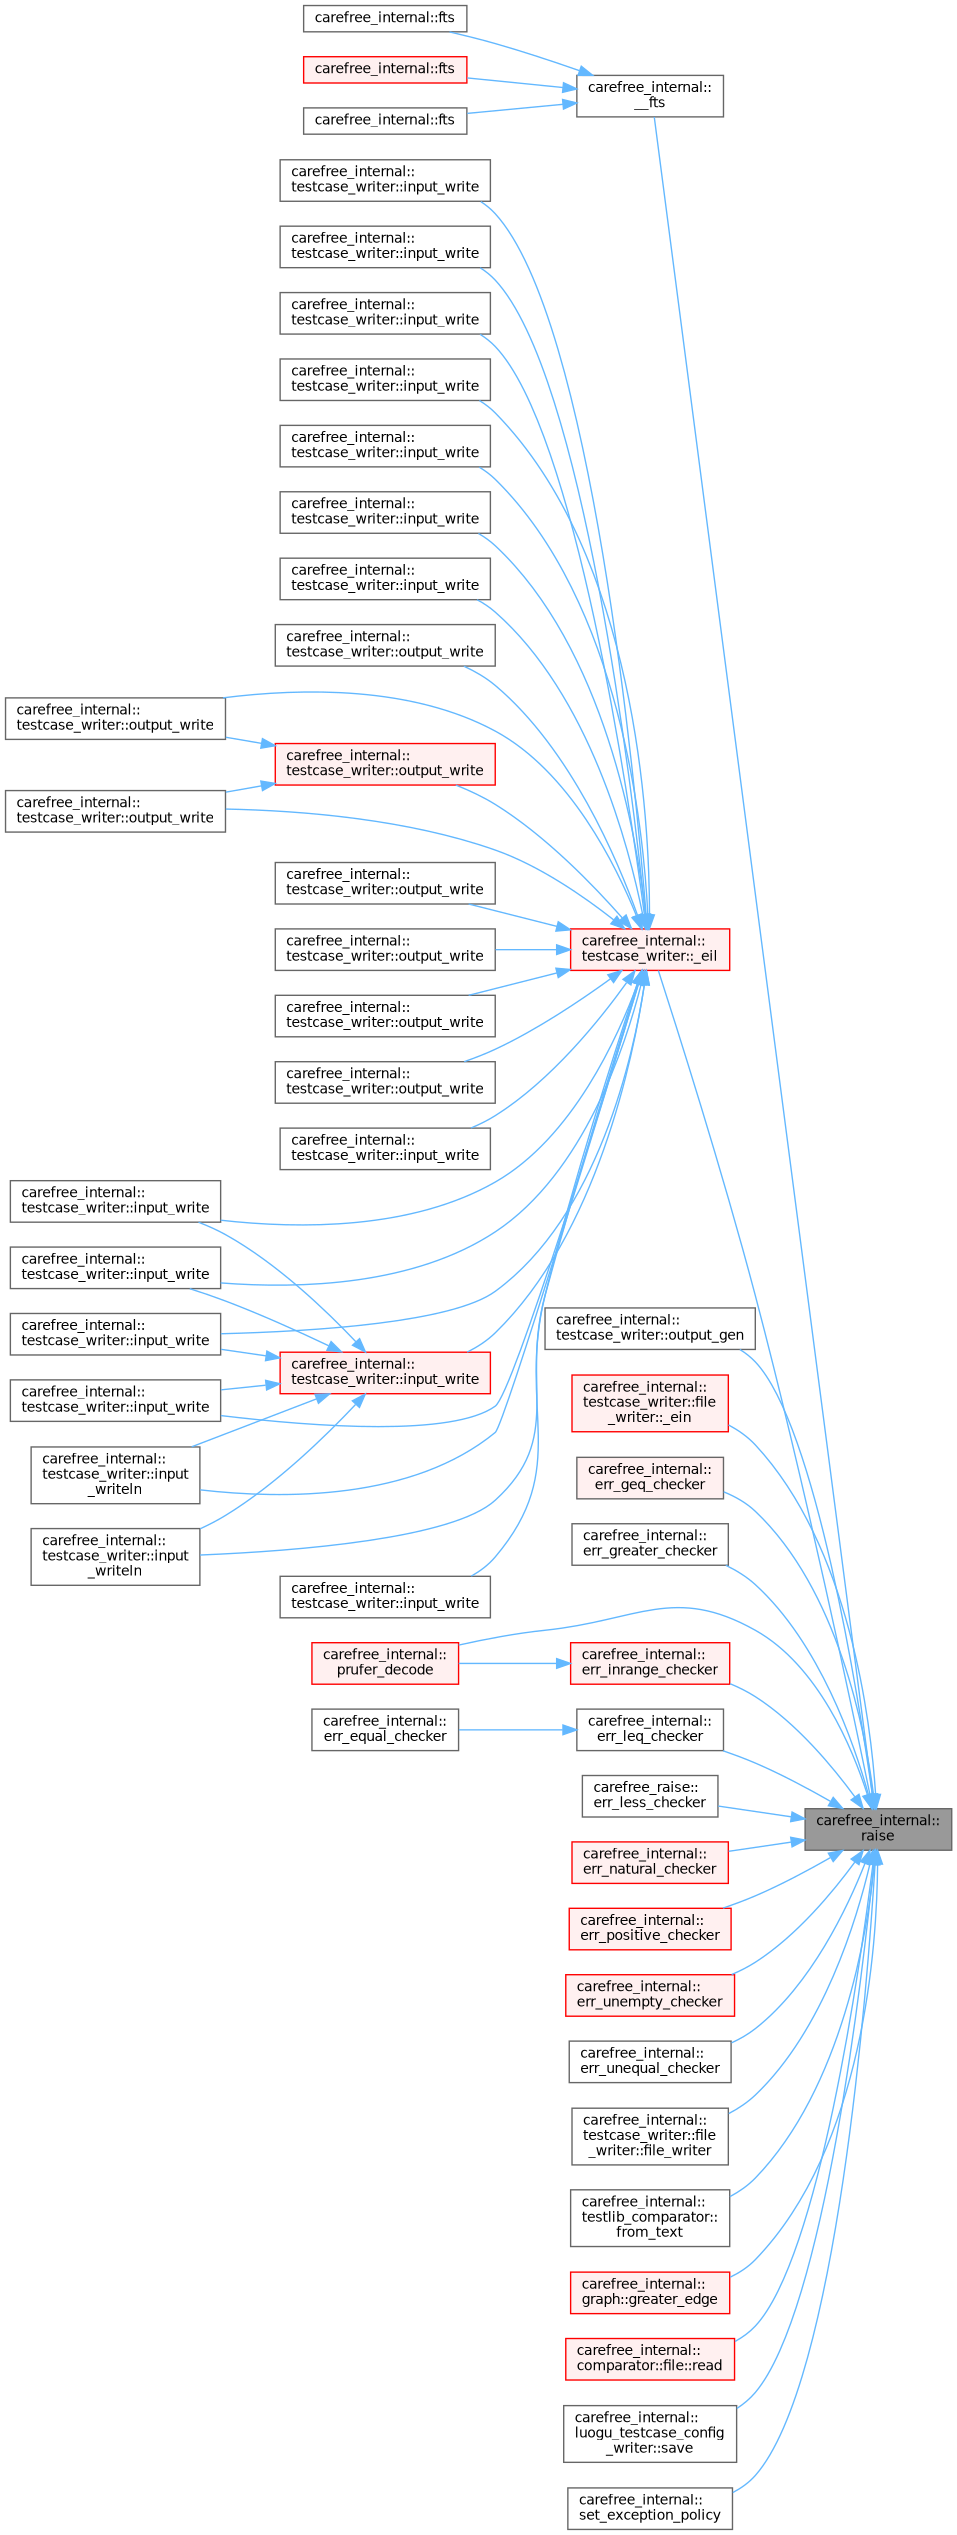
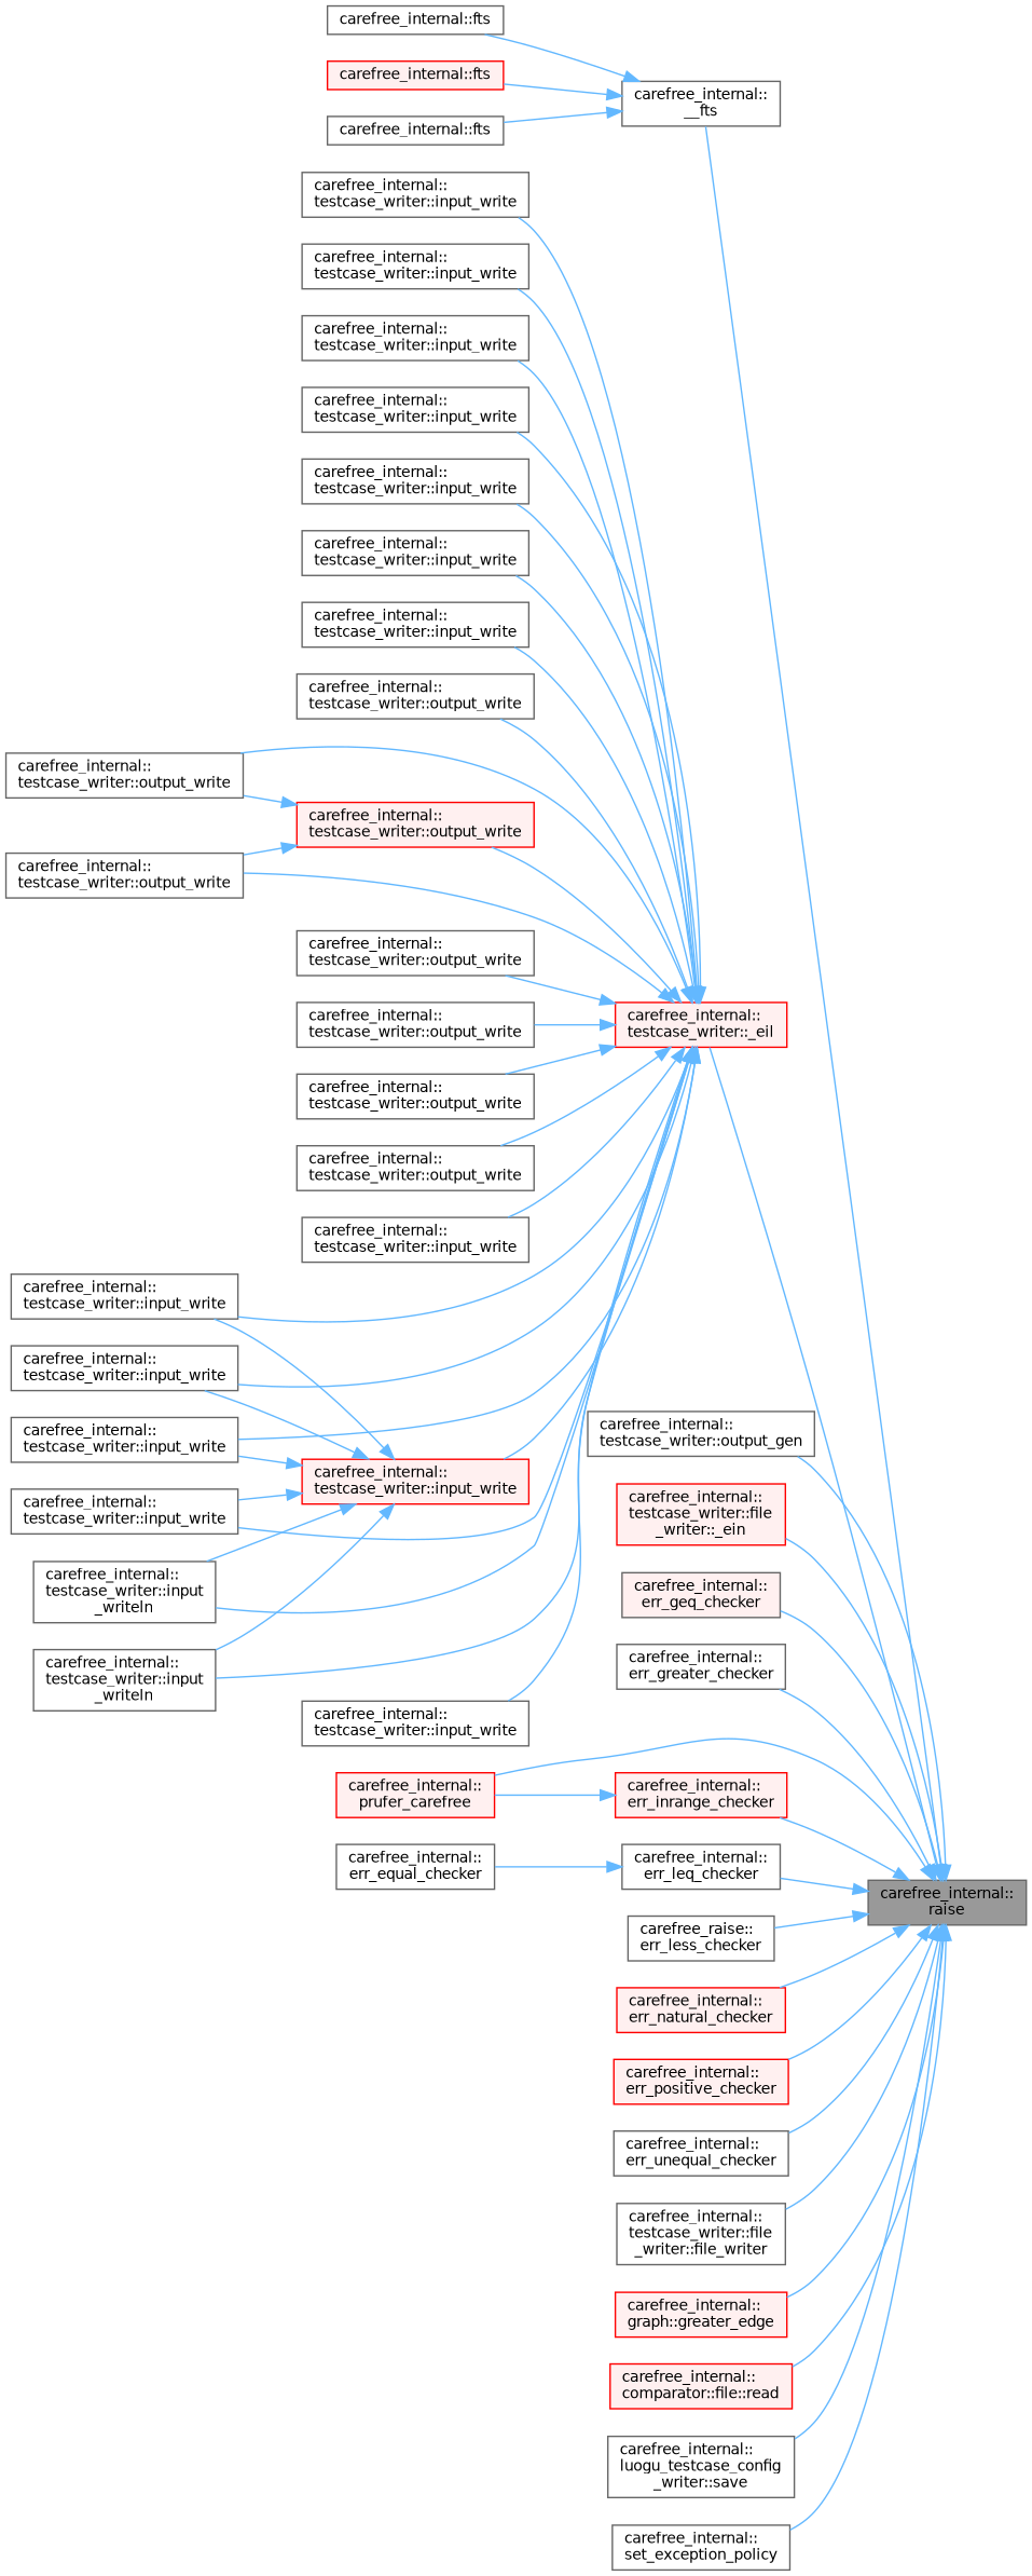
  digraph {
    rankdir=RL
    node [color=grey40 fillcolor=white fontname=Helvetica fontsize=10 shape=box style=filled]
    edge [color=steelblue1 dir=back fontname=Helvetica fontsize=10 labelfontname=Helvetica labelfontsize=10 style=solid]
    n1 [color=gray40 fillcolor=grey60 fontcolor=black height=0.2 label="carefree_internal::\lraise" width=0.4]
    n2 [height=0.2 label="carefree_internal::\l__fts" width=0.4]
    n3 [color=red fillcolor="#FFF0F0" height=0.2 label="carefree_internal::\ltestcase_writer::_eil" width=0.4]
    n4 [height=0.2 label="carefree_internal::\ltestcase_writer::output_gen" width=0.4]
    n5 [color=red fillcolor="#FFF0F0" height=0.2 label="carefree_internal::\ltestcase_writer::file\l_writer::_ein" width=0.4]
    n6 [fillcolor="#FFF0F0" height=0.2 label="carefree_internal::\lerr_geq_checker" width=0.4]
    n7 [height=0.2 label="carefree_internal::\lerr_greater_checker" width=0.4]
    n8 [color=red fillcolor="#FFF0F0" height=0.2 label="carefree_internal::\lerr_inrange_checker" width=0.4]
-   n9 [color=red fillcolor="#FFF0F0" height=0.2 label="carefree_internal::\lprufer_decode" width=0.4]
+   n9 [color=red fillcolor="#FFF0F0" height=0.2 label="carefree_internal::\lprufer_carefree" width=0.4]
    n10 [height=0.2 label="carefree_internal::\lerr_leq_checker" width=0.4]
    n11 [height=0.2 label="carefree_raise::\lerr_less_checker" width=0.4]
    n12 [color=red fillcolor="#FFF0F0" height=0.2 label="carefree_internal::\lerr_natural_checker" width=0.4]
    n13 [color=red fillcolor="#FFF0F0" height=0.2 label="carefree_internal::\lerr_positive_checker" width=0.4]
-   n14 [color=red fillcolor="#FFF0F0" height=0.2 label="carefree_internal::\lerr_unempty_checker" width=0.4]
    n15 [height=0.2 label="carefree_internal::\lerr_unequal_checker" width=0.4]
    n16 [height=0.2 label="carefree_internal::\ltestcase_writer::file\l_writer::file_writer" width=0.4]
-   n17 [height=0.2 label="carefree_internal::\ltestlib_comparator::\lfrom_text" width=0.4]
    n18 [color=red fillcolor="#FFF0F0" height=0.2 label="carefree_internal::\lgraph::greater_edge" width=0.4]
    n19 [color=red fillcolor="#FFF0F0" height=0.2 label="carefree_internal::\lcomparator::file::read" width=0.4]
    n20 [height=0.2 label="carefree_internal::\lluogu_testcase_config\l_writer::save" width=0.4]
    n21 [height=0.2 label="carefree_internal::\lset_exception_policy" width=0.4]
    n22 [height=0.2 label="carefree_internal::fts" width=0.4]
    n23 [color=red fillcolor="#FFF0F0" height=0.2 label="carefree_internal::fts" width=0.4]
    n24 [height=0.2 label="carefree_internal::fts" width=0.4]
    n25 [height=0.2 label="carefree_internal::\ltestcase_writer::input_write" width=0.4]
    n26 [color=red fillcolor="#FFF0F0" height=0.2 label="carefree_internal::\ltestcase_writer::input_write" width=0.4]
    n27 [height=0.2 label="carefree_internal::\ltestcase_writer::input_write" width=0.4]
    n28 [height=0.2 label="carefree_internal::\ltestcase_writer::input_write" width=0.4]
    n29 [height=0.2 label="carefree_internal::\ltestcase_writer::input_write" width=0.4]
    n30 [height=0.2 label="carefree_internal::\ltestcase_writer::input_write" width=0.4]
    n31 [height=0.2 label="carefree_internal::\ltestcase_writer::input\l_writeln" width=0.4]
    n32 [height=0.2 label="carefree_internal::\ltestcase_writer::input\l_writeln" width=0.4]
    n33 [height=0.2 label="carefree_internal::\ltestcase_writer::input_write" width=0.4]
    n34 [height=0.2 label="carefree_internal::\ltestcase_writer::input_write" width=0.4]
    n35 [height=0.2 label="carefree_internal::\ltestcase_writer::input_write" width=0.4]
    n36 [height=0.2 label="carefree_internal::\ltestcase_writer::input_write" width=0.4]
    n37 [height=0.2 label="carefree_internal::\ltestcase_writer::input_write" width=0.4]
    n38 [height=0.2 label="carefree_internal::\ltestcase_writer::input_write" width=0.4]
    n39 [height=0.2 label="carefree_internal::\ltestcase_writer::input_write" width=0.4]
    n40 [height=0.2 label="carefree_internal::\ltestcase_writer::input_write" width=0.4]
    n41 [height=0.2 label="carefree_internal::\ltestcase_writer::output_write" width=0.4]
    n42 [color=red fillcolor="#FFF0F0" height=0.2 label="carefree_internal::\ltestcase_writer::output_write" width=0.4]
    n43 [height=0.2 label="carefree_internal::\ltestcase_writer::output_write" width=0.4]
    n44 [height=0.2 label="carefree_internal::\ltestcase_writer::output_write" width=0.4]
    n45 [height=0.2 label="carefree_internal::\ltestcase_writer::output_write" width=0.4]
    n46 [height=0.2 label="carefree_internal::\ltestcase_writer::output_write" width=0.4]
    n47 [height=0.2 label="carefree_internal::\ltestcase_writer::output_write" width=0.4]
    n48 [height=0.2 label="carefree_internal::\ltestcase_writer::output_write" width=0.4]
    n49 [height=0.2 label="carefree_internal::\lerr_equal_checker" width=0.4]
    n1 -> n2
    n1 -> n3
    n1 -> n4
    n1 -> n5
    n1 -> n6
    n1 -> n7
    n1 -> n8
    n1 -> n9
    n1 -> n10
    n1 -> n11
    n1 -> n12
    n1 -> n13
-   n1 -> n14
    n1 -> n15
    n1 -> n16
-   n1 -> n17
    n1 -> n18
    n1 -> n19
    n1 -> n20
    n1 -> n21
    n2 -> n22
    n2 -> n23
    n2 -> n24
    n3 -> n25
    n3 -> n26
    n3 -> n27
    n3 -> n28
    n3 -> n29
    n3 -> n30
    n3 -> n31
    n3 -> n32
    n3 -> n33
    n3 -> n34
    n3 -> n35
    n3 -> n36
    n3 -> n37
    n3 -> n38
    n3 -> n39
    n3 -> n40
    n3 -> n41
    n3 -> n42
    n3 -> n43
    n3 -> n44
    n3 -> n45
    n3 -> n46
    n3 -> n47
    n3 -> n48
    n8 -> n9
    n10 -> n49
    n26 -> n27
    n26 -> n28
    n26 -> n29
    n26 -> n30
    n26 -> n31
    n26 -> n32
    n42 -> n43
    n42 -> n44
  }
